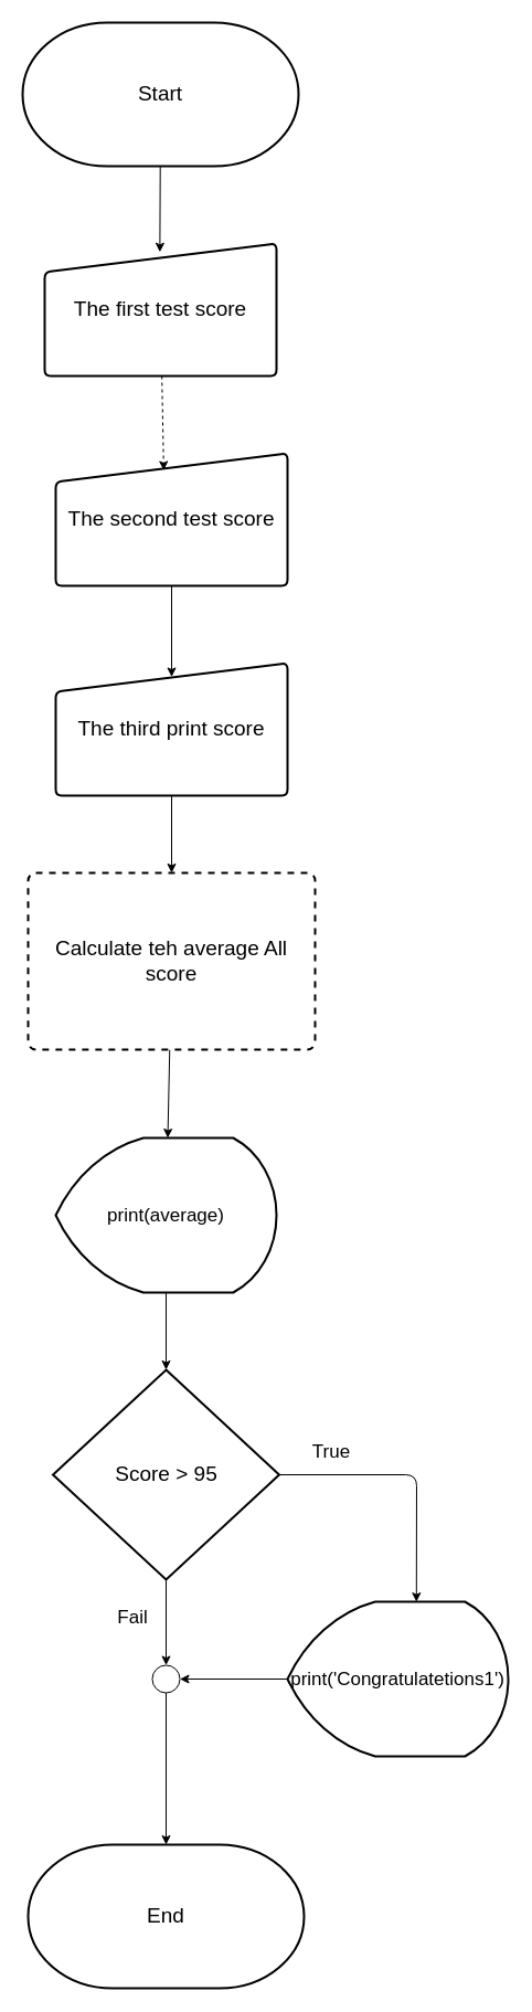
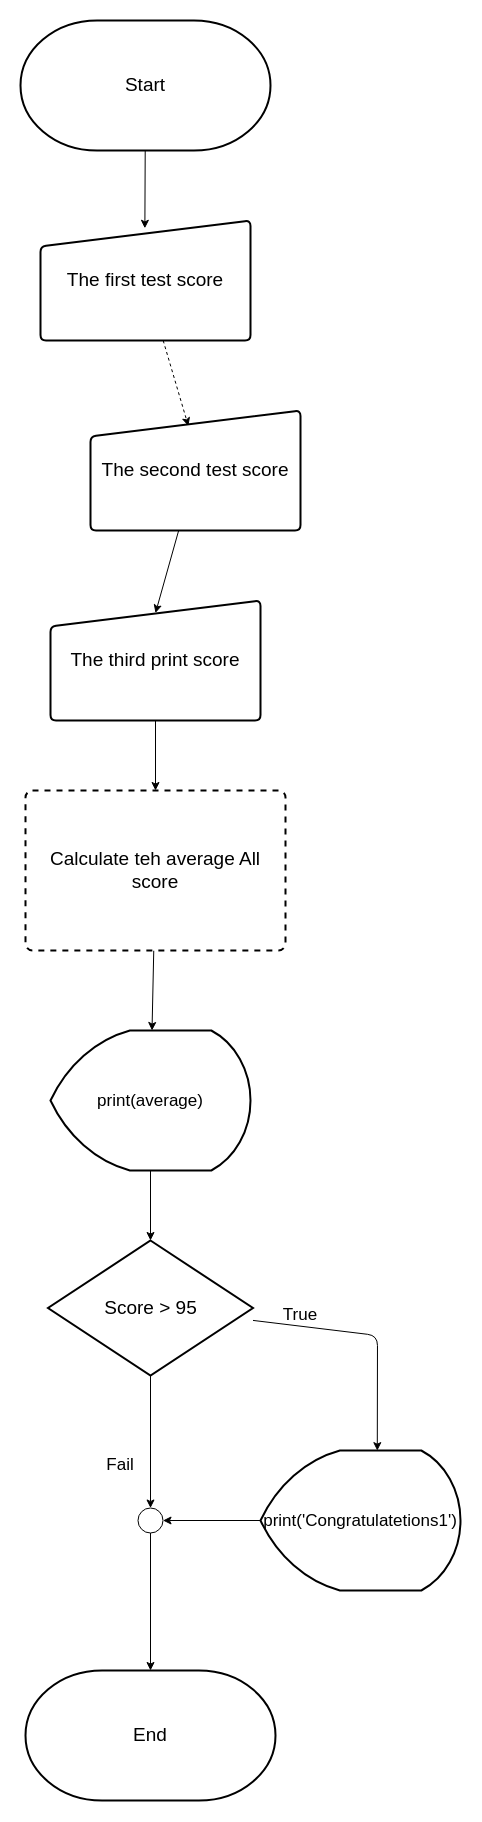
  <mxCell id="0" />
  <mxCell id="1" parent="0" />
  <mxCell id="2" value="" style="edgeStyle=none;html=1;fontSize=19;entryX=0.497;entryY=0.065;entryDx=0;entryDy=0;entryPerimeter=0;" parent="1" source="3" target="5" edge="1"><mxGeometry relative="1" as="geometry" /></mxCell>
  <mxCell id="3" value="&lt;span style=&quot;font-size: 19px;&quot;&gt;Start&lt;/span&gt;" style="strokeWidth=2;html=1;shape=mxgraph.flowchart.terminator;whiteSpace=wrap;" parent="1" vertex="1"><mxGeometry x="20" y="20" width="250" height="130" as="geometry" /></mxCell>
  <mxCell id="4" value="" style="edgeStyle=none;html=1;fontSize=19;entryX=0.466;entryY=0.129;entryDx=0;entryDy=0;entryPerimeter=0;dashed=1;" parent="1" source="5" target="7" edge="1"><mxGeometry relative="1" as="geometry" /></mxCell>
  <mxCell id="5" value="The first test score" style="html=1;strokeWidth=2;shape=manualInput;whiteSpace=wrap;rounded=1;size=26;arcSize=11;fontSize=19;" parent="1" vertex="1"><mxGeometry x="40" y="220" width="210" height="120" as="geometry" /></mxCell>
  <mxCell id="6" value="" style="edgeStyle=none;html=1;fontSize=19;entryX=0.5;entryY=0.104;entryDx=0;entryDy=0;entryPerimeter=0;" parent="1" source="7" target="9" edge="1"><mxGeometry relative="1" as="geometry" /></mxCell>
- <mxCell id="7" value="The second test score" style="html=1;strokeWidth=2;shape=manualInput;whiteSpace=wrap;rounded=1;size=26;arcSize=11;fontSize=19;" parent="1" vertex="1"><mxGeometry x="50" y="410" width="210" height="120" as="geometry" /></mxCell>
+ <mxCell id="7" value="The second test score" style="html=1;strokeWidth=2;shape=manualInput;whiteSpace=wrap;rounded=1;size=26;arcSize=11;fontSize=19;" parent="1" vertex="1"><mxGeometry x="90" y="410" width="210" height="120" as="geometry" /></mxCell>
  <mxCell id="8" value="" style="edgeStyle=none;html=1;fontSize=19;" parent="1" source="9" target="11" edge="1"><mxGeometry relative="1" as="geometry" /></mxCell>
  <mxCell id="9" value="The third print score" style="html=1;strokeWidth=2;shape=manualInput;whiteSpace=wrap;rounded=1;size=26;arcSize=11;fontSize=19;" parent="1" vertex="1"><mxGeometry x="50" y="600" width="210" height="120" as="geometry" /></mxCell>
  <mxCell id="10" value="" style="edgeStyle=none;html=1;fontSize=17;" parent="1" source="11" target="21" edge="1"><mxGeometry relative="1" as="geometry" /></mxCell>
  <mxCell id="11" value="Calculate teh average All score" style="rounded=1;whiteSpace=wrap;html=1;absoluteArcSize=1;arcSize=14;strokeWidth=2;fontSize=19;dashed=1;" parent="1" vertex="1"><mxGeometry x="25" y="790" width="260" height="160" as="geometry" /></mxCell>
  <mxCell id="12" style="edgeStyle=none;html=1;entryX=0.584;entryY=0.001;entryDx=0;entryDy=0;entryPerimeter=0;fontSize=17;" parent="1" source="14" target="16" edge="1"><mxGeometry relative="1" as="geometry"><Array as="points"><mxPoint x="377" y="1335" /></Array></mxGeometry></mxCell>
  <mxCell id="13" value="" style="edgeStyle=none;html=1;fontSize=17;" parent="1" source="14" target="23" edge="1"><mxGeometry relative="1" as="geometry" /></mxCell>
- <mxCell id="14" value="Score &amp;gt; 95" style="strokeWidth=2;html=1;shape=mxgraph.flowchart.decision;whiteSpace=wrap;fontSize=19;" parent="1" vertex="1"><mxGeometry x="47.5" y="1240" width="205" height="190" as="geometry" /></mxCell>
+ <mxCell id="14" value="Score &amp;gt; 95" style="strokeWidth=2;html=1;shape=mxgraph.flowchart.decision;whiteSpace=wrap;fontSize=19;" parent="1" vertex="1"><mxGeometry x="47.5" y="1240" width="205" height="135" as="geometry" /></mxCell>
  <mxCell id="15" style="edgeStyle=none;html=1;fontSize=17;entryX=1;entryY=0.5;entryDx=0;entryDy=0;" parent="1" source="16" target="23" edge="1"><mxGeometry relative="1" as="geometry"><mxPoint x="170" y="1520" as="targetPoint" /></mxGeometry></mxCell>
  <mxCell id="16" value="&lt;font style=&quot;font-size: 17px;&quot;&gt;print('Congratulatetions1')&lt;/font&gt;" style="strokeWidth=2;html=1;shape=mxgraph.flowchart.display;whiteSpace=wrap;fontSize=19;" parent="1" vertex="1"><mxGeometry x="260" y="1450" width="200" height="140" as="geometry" /></mxCell>
  <mxCell id="17" value="&lt;span style=&quot;font-size: 19px;&quot;&gt;End&lt;/span&gt;" style="strokeWidth=2;html=1;shape=mxgraph.flowchart.terminator;whiteSpace=wrap;" parent="1" vertex="1"><mxGeometry x="25" y="1670" width="250" height="130" as="geometry" /></mxCell>
  <mxCell id="18" value="Fail" style="text;html=1;strokeColor=none;fillColor=none;align=center;verticalAlign=middle;whiteSpace=wrap;rounded=0;fontSize=17;" parent="1" vertex="1"><mxGeometry x="90" y="1450" width="60" height="30" as="geometry" /></mxCell>
  <mxCell id="19" value="True" style="text;html=1;strokeColor=none;fillColor=none;align=center;verticalAlign=middle;whiteSpace=wrap;rounded=0;fontSize=17;" parent="1" vertex="1"><mxGeometry x="270" y="1300" width="60" height="30" as="geometry" /></mxCell>
  <mxCell id="20" value="" style="edgeStyle=none;html=1;fontSize=17;" parent="1" source="21" target="14" edge="1"><mxGeometry relative="1" as="geometry" /></mxCell>
  <mxCell id="21" value="&lt;font style=&quot;font-size: 17px;&quot;&gt;print(average)&lt;/font&gt;" style="strokeWidth=2;html=1;shape=mxgraph.flowchart.display;whiteSpace=wrap;fontSize=19;" parent="1" vertex="1"><mxGeometry x="50" y="1030" width="200" height="140" as="geometry" /></mxCell>
  <mxCell id="22" style="edgeStyle=none;html=1;fontSize=17;" parent="1" source="23" edge="1"><mxGeometry relative="1" as="geometry"><mxPoint x="150" y="1670" as="targetPoint" /></mxGeometry></mxCell>
  <mxCell id="23" value="" style="ellipse;whiteSpace=wrap;html=1;aspect=fixed;fontSize=17;" parent="1" vertex="1"><mxGeometry x="137.5" y="1507.5" width="25" height="25" as="geometry" /></mxCell>
